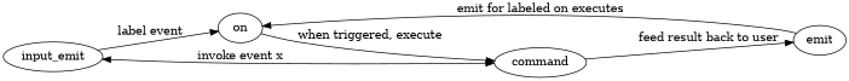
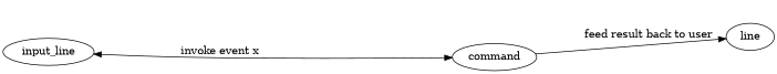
  digraph {
    rankdir=LR
-   input_line [label=input_emit]
-   on
+   input_line
    command
-   emit
-   input_line -> on [label="label event"]
+   emit [label=line]
    input_line -> command [dir=both label="invoke event x"]
-   on -> command [label="when triggered, execute"]
    command -> emit [label="feed result back to user"]
-   emit -> on [label="emit for labeled on executes"]
  }
